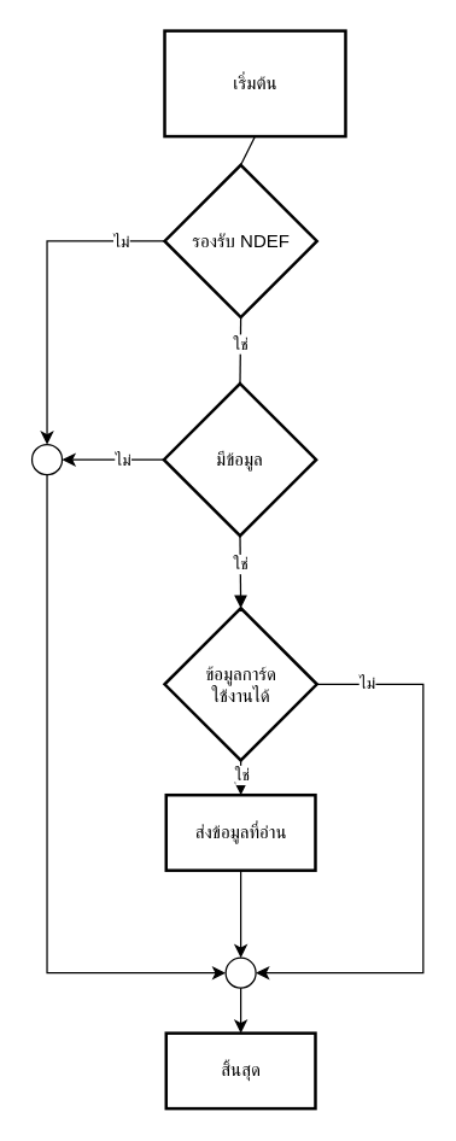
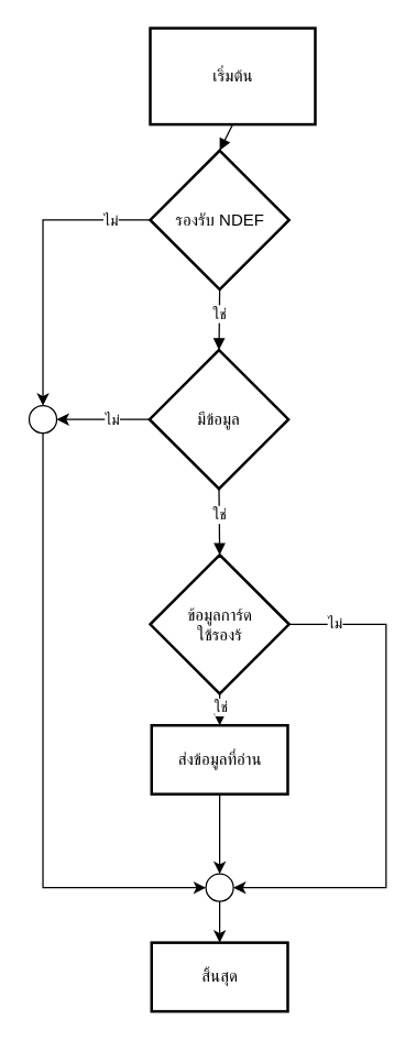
  <mxCell id="0" />
  <mxCell id="1" parent="0" />
  <mxCell id="2" value="เริ่มต้น" style="whiteSpace=wrap;strokeWidth=2;fillColor=none;" parent="1" vertex="1"><mxGeometry x="108.5" y="20" width="120" height="70" as="geometry" /></mxCell>
  <mxCell id="3" value="สิ้นสุด" style="whiteSpace=wrap;strokeWidth=2;fillColor=none;" parent="1" vertex="1"><mxGeometry x="109.5" y="685" width="99" height="50" as="geometry" /></mxCell>
- <mxCell id="4" value="" style="curved=1;startArrow=none;endArrow=none;exitX=0.5;exitY=1;entryX=0.5;entryY=0;rounded=0;entryDx=0;entryDy=0;exitDx=0;exitDy=0;" parent="1" source="2" target="5" edge="1"><mxGeometry relative="1" as="geometry"><Array as="points" /><mxPoint x="159" y="-41" as="targetPoint" /></mxGeometry></mxCell>
+ <mxCell id="4" value="" style="curved=1;startArrow=none;endArrow=block;exitX=0.5;exitY=1;entryX=0.5;entryY=0;rounded=0;entryDx=0;entryDy=0;exitDx=0;exitDy=0;" parent="1" source="2" target="5" edge="1"><mxGeometry relative="1" as="geometry"><Array as="points" /><mxPoint x="159" y="-41" as="targetPoint" /></mxGeometry></mxCell>
  <mxCell id="5" value="รองรับ NDEF" style="rhombus;strokeWidth=2;whiteSpace=wrap;fontStyle=0;fillColor=none;" parent="1" vertex="1"><mxGeometry x="108.5" y="109" width="101" height="101" as="geometry" /></mxCell>
  <mxCell id="6" value="" style="ellipse;whiteSpace=wrap;html=1;aspect=fixed;fillColor=none;" parent="1" vertex="1"><mxGeometry x="149" y="635" width="20" height="20" as="geometry" /></mxCell>
  <mxCell id="7" value="" style="endArrow=classic;html=1;rounded=0;entryX=0.5;entryY=0;entryDx=0;entryDy=0;exitX=0.5;exitY=1;exitDx=0;exitDy=0;" parent="1" source="6" target="3" edge="1"><mxGeometry width="50" height="50" relative="1" as="geometry"><mxPoint x="99" y="649" as="sourcePoint" /><mxPoint x="149" y="599" as="targetPoint" /></mxGeometry></mxCell>
- <mxCell id="8" value="" style="curved=1;startArrow=none;endArrow=none;exitX=0.5;exitY=1;entryX=0.5;entryY=0;rounded=0;entryDx=0;entryDy=0;exitDx=0;exitDy=0;" parent="1" source="5" target="10" edge="1"><mxGeometry relative="1" as="geometry"><Array as="points" /><mxPoint x="159" y="210" as="sourcePoint" /><mxPoint x="159" y="262" as="targetPoint" /></mxGeometry></mxCell>
+ <mxCell id="8" value="" style="curved=1;startArrow=none;endArrow=block;exitX=0.5;exitY=1;entryX=0.5;entryY=0;rounded=0;entryDx=0;entryDy=0;exitDx=0;exitDy=0;" parent="1" source="5" target="10" edge="1"><mxGeometry relative="1" as="geometry"><Array as="points" /><mxPoint x="159" y="210" as="sourcePoint" /><mxPoint x="159" y="262" as="targetPoint" /></mxGeometry></mxCell>
  <mxCell id="9" value="ใช่" style="edgeLabel;html=1;align=center;verticalAlign=middle;resizable=0;points=[];" parent="8" vertex="1" connectable="0"><mxGeometry x="-0.188" relative="1" as="geometry"><mxPoint as="offset" /></mxGeometry></mxCell>
  <mxCell id="10" value="มีข้อมูล" style="rhombus;strokeWidth=2;whiteSpace=wrap;fontStyle=0;fillColor=none;" parent="1" vertex="1"><mxGeometry x="108" y="254" width="101" height="101" as="geometry" /></mxCell>
  <mxCell id="11" value="" style="curved=1;startArrow=none;endArrow=block;exitX=0.5;exitY=1;entryX=0.5;entryY=0;rounded=0;entryDx=0;entryDy=0;exitDx=0;exitDy=0;" parent="1" source="10" target="13" edge="1"><mxGeometry relative="1" as="geometry"><Array as="points" /><mxPoint x="159.5" y="355" as="sourcePoint" /><mxPoint x="158.5" y="399" as="targetPoint" /></mxGeometry></mxCell>
  <mxCell id="12" value="ใช่" style="edgeLabel;html=1;align=center;verticalAlign=middle;resizable=0;points=[];" parent="11" vertex="1" connectable="0"><mxGeometry x="-0.188" relative="1" as="geometry"><mxPoint as="offset" /></mxGeometry></mxCell>
- <mxCell id="13" value="ข้อมูลการ์ด&#10;ใช้งานได้" style="rhombus;strokeWidth=2;whiteSpace=wrap;fontStyle=0;fillColor=none;" parent="1" vertex="1"><mxGeometry x="108.5" y="403" width="101" height="101" as="geometry" /></mxCell>
+ <mxCell id="13" value="ข้อมูลการ์ด&#10;ใช้รองร้" style="rhombus;strokeWidth=2;whiteSpace=wrap;fontStyle=0;fillColor=none;" parent="1" vertex="1"><mxGeometry x="108.5" y="403" width="101" height="101" as="geometry" /></mxCell>
  <mxCell id="14" value="ส่งข้อมูลที่อ่าน" style="whiteSpace=wrap;strokeWidth=2;fillColor=none;" parent="1" vertex="1"><mxGeometry x="109.5" y="527" width="99" height="50" as="geometry" /></mxCell>
  <mxCell id="15" value="" style="endArrow=classic;html=1;rounded=0;entryX=0.5;entryY=0;entryDx=0;entryDy=0;exitX=0.5;exitY=1;exitDx=0;exitDy=0;" parent="1" source="14" target="6" edge="1"><mxGeometry width="50" height="50" relative="1" as="geometry"><mxPoint x="80" y="575" as="sourcePoint" /><mxPoint x="130" y="525" as="targetPoint" /></mxGeometry></mxCell>
  <mxCell id="16" value="" style="curved=1;startArrow=none;endArrow=block;exitX=0.5;exitY=1;entryX=0.5;entryY=0;rounded=0;entryDx=0;entryDy=0;exitDx=0;exitDy=0;" parent="1" source="13" target="14" edge="1"><mxGeometry relative="1" as="geometry"><Array as="points" /><mxPoint x="158.8" y="504" as="sourcePoint" /><mxPoint x="158.8" y="552" as="targetPoint" /></mxGeometry></mxCell>
  <mxCell id="17" value="ใช่" style="edgeLabel;html=1;align=center;verticalAlign=middle;resizable=0;points=[];" parent="16" vertex="1" connectable="0"><mxGeometry x="-0.188" relative="1" as="geometry"><mxPoint as="offset" /></mxGeometry></mxCell>
  <mxCell id="18" value="" style="ellipse;whiteSpace=wrap;html=1;aspect=fixed;fillColor=none;" parent="1" vertex="1"><mxGeometry x="20.5" y="294.5" width="20" height="20" as="geometry" /></mxCell>
  <mxCell id="19" value="" style="endArrow=classic;html=1;rounded=0;exitX=0;exitY=0.5;exitDx=0;exitDy=0;entryX=1;entryY=0.5;entryDx=0;entryDy=0;" parent="1" source="10" target="18" edge="1"><mxGeometry width="50" height="50" relative="1" as="geometry"><mxPoint x="100" y="405" as="sourcePoint" /><mxPoint x="150" y="355" as="targetPoint" /></mxGeometry></mxCell>
  <mxCell id="20" value="ไม่" style="edgeLabel;html=1;align=center;verticalAlign=middle;resizable=0;points=[];" parent="19" vertex="1" connectable="0"><mxGeometry x="-0.015" relative="1" as="geometry"><mxPoint x="5" as="offset" /></mxGeometry></mxCell>
  <mxCell id="21" value="" style="endArrow=classic;html=1;rounded=0;exitX=0;exitY=0.5;exitDx=0;exitDy=0;entryX=0.5;entryY=0;entryDx=0;entryDy=0;edgeStyle=orthogonalEdgeStyle;" parent="1" source="5" target="18" edge="1"><mxGeometry width="50" height="50" relative="1" as="geometry"><mxPoint x="109.5" y="159" as="sourcePoint" /><mxPoint x="40.5" y="159.5" as="targetPoint" /></mxGeometry></mxCell>
  <mxCell id="22" value="ไม่" style="edgeLabel;html=1;align=center;verticalAlign=middle;resizable=0;points=[];" parent="21" vertex="1" connectable="0"><mxGeometry x="-0.015" relative="1" as="geometry"><mxPoint x="49" y="-27" as="offset" /></mxGeometry></mxCell>
  <mxCell id="23" value="" style="endArrow=classic;html=1;rounded=0;entryX=1;entryY=0.5;entryDx=0;entryDy=0;exitX=1;exitY=0.5;exitDx=0;exitDy=0;edgeStyle=orthogonalEdgeStyle;" parent="1" source="13" target="6" edge="1"><mxGeometry width="50" height="50" relative="1" as="geometry"><mxPoint x="140" y="565" as="sourcePoint" /><mxPoint x="190" y="515" as="targetPoint" /><Array as="points"><mxPoint x="280" y="454" /><mxPoint x="280" y="645" /></Array></mxGeometry></mxCell>
  <mxCell id="24" value="ไม่" style="edgeLabel;html=1;align=center;verticalAlign=middle;resizable=0;points=[];" parent="23" vertex="1" connectable="0"><mxGeometry x="-0.822" y="1" relative="1" as="geometry"><mxPoint as="offset" /></mxGeometry></mxCell>
  <mxCell id="25" value="" style="endArrow=classic;html=1;rounded=0;exitX=0.5;exitY=1;exitDx=0;exitDy=0;entryX=0;entryY=0.5;entryDx=0;entryDy=0;edgeStyle=orthogonalEdgeStyle;" parent="1" source="18" target="6" edge="1"><mxGeometry width="50" height="50" relative="1" as="geometry"><mxPoint x="40" y="605" as="sourcePoint" /><mxPoint x="170" y="575" as="targetPoint" /></mxGeometry></mxCell>
